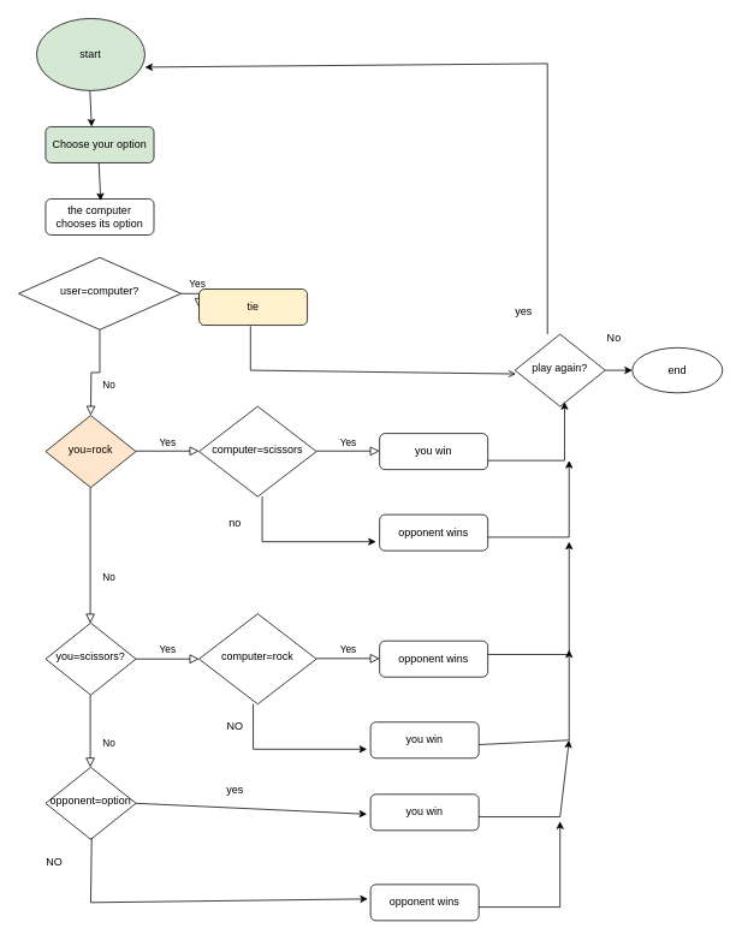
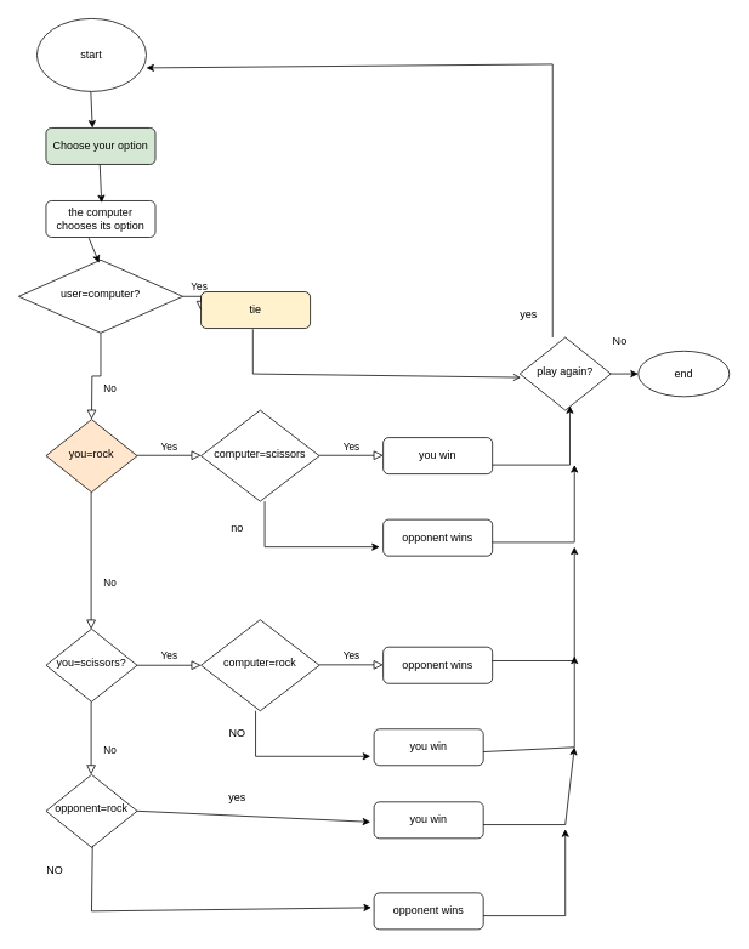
  <mxCell id="0" />
  <mxCell id="1" parent="0" />
  <mxCell id="2" value="No" style="rounded=0;html=1;jettySize=auto;orthogonalLoop=1;fontSize=11;endArrow=block;endFill=0;endSize=8;strokeWidth=1;shadow=0;labelBackgroundColor=none;edgeStyle=orthogonalEdgeStyle;" parent="1" source="4" edge="1"><mxGeometry x="0.333" y="20" relative="1" as="geometry"><mxPoint as="offset" /><mxPoint x="100" y="460" as="targetPoint" /></mxGeometry></mxCell>
  <mxCell id="3" value="Yes" style="edgeStyle=orthogonalEdgeStyle;rounded=0;html=1;jettySize=auto;orthogonalLoop=1;fontSize=11;endArrow=block;endFill=0;endSize=8;strokeWidth=1;shadow=0;labelBackgroundColor=none;" parent="1" source="4" edge="1"><mxGeometry y="10" relative="1" as="geometry"><mxPoint as="offset" /><mxPoint x="220" y="340" as="targetPoint" /></mxGeometry></mxCell>
  <mxCell id="4" value="user=computer?" style="rhombus;whiteSpace=wrap;html=1;shadow=0;fontFamily=Helvetica;fontSize=12;align=center;strokeWidth=1;spacing=6;spacingTop=-4;" parent="1" vertex="1"><mxGeometry x="20" y="285" width="180" height="80" as="geometry" /></mxCell>
  <mxCell id="5" value="Choose your option" style="rounded=1;whiteSpace=wrap;html=1;fontSize=12;glass=0;strokeWidth=1;shadow=0;fillColor=#d5e8d4;" vertex="1" parent="1"><mxGeometry x="50" y="140" width="120" height="40" as="geometry" /></mxCell>
  <mxCell id="6" value="the computer chooses its option" style="rounded=1;whiteSpace=wrap;html=1;fontSize=12;glass=0;strokeWidth=1;shadow=0;" vertex="1" parent="1"><mxGeometry x="50" y="220" width="120" height="40" as="geometry" /></mxCell>
  <mxCell id="7" value="you=rock" style="rhombus;whiteSpace=wrap;html=1;shadow=0;fontFamily=Helvetica;fontSize=12;align=center;strokeWidth=1;spacing=6;spacingTop=-4;fillColor=#ffe6cc;" vertex="1" parent="1"><mxGeometry x="50" y="460" width="100" height="80" as="geometry" /></mxCell>
  <mxCell id="8" value="Yes" style="edgeStyle=orthogonalEdgeStyle;rounded=0;html=1;jettySize=auto;orthogonalLoop=1;fontSize=11;endArrow=block;endFill=0;endSize=8;strokeWidth=1;shadow=0;labelBackgroundColor=none;" edge="1" parent="1"><mxGeometry y="10" relative="1" as="geometry"><mxPoint as="offset" /><mxPoint x="150" y="499.5" as="sourcePoint" /><mxPoint x="220" y="499.5" as="targetPoint" /></mxGeometry></mxCell>
  <mxCell id="9" value="No" style="rounded=0;html=1;jettySize=auto;orthogonalLoop=1;fontSize=11;endArrow=block;endFill=0;endSize=8;strokeWidth=1;shadow=0;labelBackgroundColor=none;edgeStyle=orthogonalEdgeStyle;" edge="1" parent="1" target="14"><mxGeometry x="0.333" y="20" relative="1" as="geometry"><mxPoint as="offset" /><mxPoint x="99.5" y="540" as="sourcePoint" /><mxPoint x="99.5" y="620" as="targetPoint" /></mxGeometry></mxCell>
  <mxCell id="10" value="computer=scissors" style="rhombus;whiteSpace=wrap;html=1;shadow=0;fontFamily=Helvetica;fontSize=12;align=center;strokeWidth=1;spacing=6;spacingTop=-4;" vertex="1" parent="1"><mxGeometry x="220" y="450" width="130" height="100" as="geometry" /></mxCell>
  <mxCell id="11" value="Yes" style="edgeStyle=orthogonalEdgeStyle;rounded=0;html=1;jettySize=auto;orthogonalLoop=1;fontSize=11;endArrow=block;endFill=0;endSize=8;strokeWidth=1;shadow=0;labelBackgroundColor=none;" edge="1" parent="1"><mxGeometry y="10" relative="1" as="geometry"><mxPoint as="offset" /><mxPoint x="350" y="499.5" as="sourcePoint" /><mxPoint x="420" y="499.5" as="targetPoint" /></mxGeometry></mxCell>
  <mxCell id="12" value="opponent wins" style="rounded=1;whiteSpace=wrap;html=1;fontSize=12;glass=0;strokeWidth=1;shadow=0;" vertex="1" parent="1"><mxGeometry x="420" y="570" width="120" height="40" as="geometry" /></mxCell>
  <mxCell id="13" value="you win" style="rounded=1;whiteSpace=wrap;html=1;fontSize=12;glass=0;strokeWidth=1;shadow=0;" vertex="1" parent="1"><mxGeometry x="420" y="480" width="120" height="40" as="geometry" /></mxCell>
  <mxCell id="14" value="you=scissors?" style="rhombus;whiteSpace=wrap;html=1;shadow=0;fontFamily=Helvetica;fontSize=12;align=center;strokeWidth=1;spacing=6;spacingTop=-4;" vertex="1" parent="1"><mxGeometry x="50" y="690" width="100" height="80" as="geometry" /></mxCell>
  <mxCell id="15" value="Yes" style="edgeStyle=orthogonalEdgeStyle;rounded=0;html=1;jettySize=auto;orthogonalLoop=1;fontSize=11;endArrow=block;endFill=0;endSize=8;strokeWidth=1;shadow=0;labelBackgroundColor=none;" edge="1" parent="1"><mxGeometry y="10" relative="1" as="geometry"><mxPoint as="offset" /><mxPoint x="150" y="730" as="sourcePoint" /><mxPoint x="220" y="730" as="targetPoint" /></mxGeometry></mxCell>
  <mxCell id="16" value="No" style="rounded=0;html=1;jettySize=auto;orthogonalLoop=1;fontSize=11;endArrow=block;endFill=0;endSize=8;strokeWidth=1;shadow=0;labelBackgroundColor=none;edgeStyle=orthogonalEdgeStyle;" edge="1" parent="1"><mxGeometry x="0.333" y="20" relative="1" as="geometry"><mxPoint as="offset" /><mxPoint x="99.5" y="770" as="sourcePoint" /><mxPoint x="99.5" y="850" as="targetPoint" /></mxGeometry></mxCell>
  <mxCell id="17" value="computer=rock" style="rhombus;whiteSpace=wrap;html=1;shadow=0;fontFamily=Helvetica;fontSize=12;align=center;strokeWidth=1;spacing=6;spacingTop=-4;" vertex="1" parent="1"><mxGeometry x="220" y="680" width="130" height="100" as="geometry" /></mxCell>
- <mxCell id="18" value="opponent=option" style="rhombus;whiteSpace=wrap;html=1;shadow=0;fontFamily=Helvetica;fontSize=12;align=center;strokeWidth=1;spacing=6;spacingTop=-4;" vertex="1" parent="1"><mxGeometry x="50" y="850" width="100" height="80" as="geometry" /></mxCell>
+ <mxCell id="18" value="opponent=rock" style="rhombus;whiteSpace=wrap;html=1;shadow=0;fontFamily=Helvetica;fontSize=12;align=center;strokeWidth=1;spacing=6;spacingTop=-4;" vertex="1" parent="1"><mxGeometry x="50" y="850" width="100" height="80" as="geometry" /></mxCell>
  <mxCell id="19" value="" style="endArrow=classic;html=1;rounded=0;exitX=0.51;exitY=0.975;exitDx=0;exitDy=0;exitPerimeter=0;entryX=-0.025;entryY=0.4;entryDx=0;entryDy=0;entryPerimeter=0;" edge="1" parent="1" source="18" target="36"><mxGeometry width="50" height="50" relative="1" as="geometry"><mxPoint x="110" y="970" as="sourcePoint" /><mxPoint x="100" y="1000" as="targetPoint" /><Array as="points"><mxPoint x="100" y="1000" /></Array></mxGeometry></mxCell>
  <mxCell id="20" value="NO" style="text;html=1;strokeColor=none;fillColor=none;align=center;verticalAlign=middle;whiteSpace=wrap;rounded=0;" vertex="1" parent="1"><mxGeometry x="30" y="940" width="60" height="30" as="geometry" /></mxCell>
+ <mxCell id="21" value="" style="endArrow=classic;html=1;rounded=0;exitX=0.392;exitY=1.025;exitDx=0;exitDy=0;exitPerimeter=0;entryX=0.49;entryY=0.038;entryDx=0;entryDy=0;entryPerimeter=0;" edge="1" parent="1" source="6" target="4"><mxGeometry width="50" height="50" relative="1" as="geometry"><mxPoint x="190" y="300" as="sourcePoint" /><mxPoint x="240" y="250" as="targetPoint" /></mxGeometry></mxCell>
  <mxCell id="22" value="" style="endArrow=classic;html=1;rounded=0;exitX=0.392;exitY=1.025;exitDx=0;exitDy=0;exitPerimeter=0;entryX=0.49;entryY=0.038;entryDx=0;entryDy=0;entryPerimeter=0;" edge="1" parent="1"><mxGeometry width="50" height="50" relative="1" as="geometry"><mxPoint x="99.02" y="97.96" as="sourcePoint" /><mxPoint x="100.98" y="140" as="targetPoint" /></mxGeometry></mxCell>
  <mxCell id="23" value="" style="endArrow=classic;html=1;rounded=0;exitX=0.392;exitY=1.025;exitDx=0;exitDy=0;exitPerimeter=0;entryX=0.49;entryY=0.038;entryDx=0;entryDy=0;entryPerimeter=0;" edge="1" parent="1"><mxGeometry width="50" height="50" relative="1" as="geometry"><mxPoint x="109.02" y="180" as="sourcePoint" /><mxPoint x="110.98" y="222.04" as="targetPoint" /></mxGeometry></mxCell>
  <mxCell id="24" value="tie" style="rounded=1;whiteSpace=wrap;html=1;fontSize=12;glass=0;strokeWidth=1;shadow=0;fillColor=#fff2cc;" vertex="1" parent="1"><mxGeometry x="220" y="320" width="120" height="40" as="geometry" /></mxCell>
  <mxCell id="25" value="play again?" style="rhombus;whiteSpace=wrap;html=1;shadow=0;fontFamily=Helvetica;fontSize=12;align=center;strokeWidth=1;spacing=6;spacingTop=-4;" vertex="1" parent="1"><mxGeometry x="570" y="370" width="100" height="80" as="geometry" /></mxCell>
  <mxCell id="26" value="" style="endArrow=open;html=1;rounded=0;entryX=0.01;entryY=0.55;entryDx=0;entryDy=0;entryPerimeter=0;exitX=0.475;exitY=1.025;exitDx=0;exitDy=0;exitPerimeter=0;" edge="1" parent="1" source="24" target="25"><mxGeometry width="50" height="50" relative="1" as="geometry"><mxPoint x="340" y="340" as="sourcePoint" /><mxPoint x="390" y="290" as="targetPoint" /><Array as="points"><mxPoint x="277" y="410" /></Array></mxGeometry></mxCell>
  <mxCell id="27" value="" style="endArrow=classic;html=1;rounded=0;entryX=0.55;entryY=0.938;entryDx=0;entryDy=0;entryPerimeter=0;exitX=1;exitY=0.75;exitDx=0;exitDy=0;exitPerimeter=0;" edge="1" parent="1" source="13" target="25"><mxGeometry width="50" height="50" relative="1" as="geometry"><mxPoint x="470" y="480" as="sourcePoint" /><mxPoint x="520" y="430" as="targetPoint" /><Array as="points"><mxPoint x="625" y="510" /></Array></mxGeometry></mxCell>
  <mxCell id="28" value="" style="endArrow=classic;html=1;rounded=0;entryX=-0.033;entryY=0.75;entryDx=0;entryDy=0;entryPerimeter=0;" edge="1" parent="1" target="12"><mxGeometry width="50" height="50" relative="1" as="geometry"><mxPoint x="290" y="550" as="sourcePoint" /><mxPoint x="340" y="500" as="targetPoint" /><Array as="points"><mxPoint x="290" y="600" /></Array></mxGeometry></mxCell>
  <mxCell id="29" value="no" style="text;html=1;strokeColor=none;fillColor=none;align=center;verticalAlign=middle;whiteSpace=wrap;rounded=0;" vertex="1" parent="1"><mxGeometry x="230" y="565" width="60" height="30" as="geometry" /></mxCell>
  <mxCell id="30" value="Yes" style="edgeStyle=orthogonalEdgeStyle;rounded=0;html=1;jettySize=auto;orthogonalLoop=1;fontSize=11;endArrow=block;endFill=0;endSize=8;strokeWidth=1;shadow=0;labelBackgroundColor=none;" edge="1" parent="1"><mxGeometry y="10" relative="1" as="geometry"><mxPoint as="offset" /><mxPoint x="350" y="729.5" as="sourcePoint" /><mxPoint x="420" y="729.5" as="targetPoint" /></mxGeometry></mxCell>
  <mxCell id="31" value="opponent wins" style="rounded=1;whiteSpace=wrap;html=1;fontSize=12;glass=0;strokeWidth=1;shadow=0;" vertex="1" parent="1"><mxGeometry x="420" y="710" width="120" height="40" as="geometry" /></mxCell>
  <mxCell id="32" value="you win" style="rounded=1;whiteSpace=wrap;html=1;fontSize=12;glass=0;strokeWidth=1;shadow=0;" vertex="1" parent="1"><mxGeometry x="410" y="800" width="120" height="40" as="geometry" /></mxCell>
  <mxCell id="33" value="" style="endArrow=classic;html=1;rounded=0;entryX=-0.033;entryY=0.75;entryDx=0;entryDy=0;entryPerimeter=0;" edge="1" parent="1" target="32"><mxGeometry width="50" height="50" relative="1" as="geometry"><mxPoint x="280" y="780" as="sourcePoint" /><mxPoint x="330" y="730" as="targetPoint" /><Array as="points"><mxPoint x="280" y="830" /></Array></mxGeometry></mxCell>
  <mxCell id="34" value="NO" style="text;html=1;strokeColor=none;fillColor=none;align=center;verticalAlign=middle;whiteSpace=wrap;rounded=0;" vertex="1" parent="1"><mxGeometry x="230" y="790" width="60" height="30" as="geometry" /></mxCell>
  <mxCell id="35" value="you win" style="rounded=1;whiteSpace=wrap;html=1;fontSize=12;glass=0;strokeWidth=1;shadow=0;" vertex="1" parent="1"><mxGeometry x="410" y="880" width="120" height="40" as="geometry" /></mxCell>
  <mxCell id="36" value="opponent wins" style="rounded=1;whiteSpace=wrap;html=1;fontSize=12;glass=0;strokeWidth=1;shadow=0;" vertex="1" parent="1"><mxGeometry x="410" y="980" width="120" height="40" as="geometry" /></mxCell>
  <mxCell id="37" value="" style="endArrow=classic;html=1;rounded=0;entryX=-0.033;entryY=0.55;entryDx=0;entryDy=0;entryPerimeter=0;" edge="1" parent="1" target="35"><mxGeometry width="50" height="50" relative="1" as="geometry"><mxPoint x="150" y="890" as="sourcePoint" /><mxPoint x="200" y="840" as="targetPoint" /></mxGeometry></mxCell>
  <mxCell id="38" value="yes" style="text;html=1;strokeColor=none;fillColor=none;align=center;verticalAlign=middle;whiteSpace=wrap;rounded=0;" vertex="1" parent="1"><mxGeometry x="230" y="860" width="60" height="30" as="geometry" /></mxCell>
  <mxCell id="39" value="" style="endArrow=classic;html=1;rounded=0;" edge="1" parent="1"><mxGeometry width="50" height="50" relative="1" as="geometry"><mxPoint x="540" y="725" as="sourcePoint" /><mxPoint x="630" y="600" as="targetPoint" /><Array as="points"><mxPoint x="630" y="725" /></Array></mxGeometry></mxCell>
  <mxCell id="40" value="" style="endArrow=classic;html=1;rounded=0;" edge="1" parent="1"><mxGeometry width="50" height="50" relative="1" as="geometry"><mxPoint x="540" y="595" as="sourcePoint" /><mxPoint x="630" y="510" as="targetPoint" /><Array as="points"><mxPoint x="630" y="595" /></Array></mxGeometry></mxCell>
  <mxCell id="41" value="" style="endArrow=classic;html=1;rounded=0;" edge="1" parent="1"><mxGeometry width="50" height="50" relative="1" as="geometry"><mxPoint x="530" y="825" as="sourcePoint" /><mxPoint x="630" y="720" as="targetPoint" /><Array as="points"><mxPoint x="630" y="820" /></Array></mxGeometry></mxCell>
  <mxCell id="42" value="" style="endArrow=classic;html=1;rounded=0;" edge="1" parent="1"><mxGeometry width="50" height="50" relative="1" as="geometry"><mxPoint x="530" y="905" as="sourcePoint" /><mxPoint x="630" y="820" as="targetPoint" /><Array as="points"><mxPoint x="620" y="905" /></Array></mxGeometry></mxCell>
  <mxCell id="43" value="" style="endArrow=classic;html=1;rounded=0;" edge="1" parent="1"><mxGeometry width="50" height="50" relative="1" as="geometry"><mxPoint x="530" y="1005" as="sourcePoint" /><mxPoint x="620" y="910" as="targetPoint" /><Array as="points"><mxPoint x="620" y="1005" /></Array></mxGeometry></mxCell>
  <mxCell id="44" value="" style="endArrow=classic;html=1;rounded=0;entryX=1.033;entryY=0.35;entryDx=0;entryDy=0;entryPerimeter=0;" edge="1" parent="1"><mxGeometry width="50" height="50" relative="1" as="geometry"><mxPoint x="606.04" y="370" as="sourcePoint" /><mxPoint x="160" y="74" as="targetPoint" /><Array as="points"><mxPoint x="606.04" y="70" /></Array></mxGeometry></mxCell>
  <mxCell id="45" value="yes" style="text;html=1;strokeColor=none;fillColor=none;align=center;verticalAlign=middle;whiteSpace=wrap;rounded=0;" vertex="1" parent="1"><mxGeometry x="550" y="330" width="60" height="30" as="geometry" /></mxCell>
- <mxCell id="46" value="start" style="ellipse;whiteSpace=wrap;html=1;fillColor=#d5e8d4;" vertex="1" parent="1"><mxGeometry x="40" y="20" width="120" height="80" as="geometry" /></mxCell>
+ <mxCell id="46" value="start" style="ellipse;whiteSpace=wrap;html=1;" vertex="1" parent="1"><mxGeometry x="40" y="20" width="120" height="80" as="geometry" /></mxCell>
  <mxCell id="47" value="" style="endArrow=classic;html=1;rounded=0;" edge="1" parent="1" target="48"><mxGeometry width="50" height="50" relative="1" as="geometry"><mxPoint x="670" y="410" as="sourcePoint" /><mxPoint x="740" y="410" as="targetPoint" /></mxGeometry></mxCell>
  <mxCell id="48" value="end" style="ellipse;whiteSpace=wrap;html=1;" vertex="1" parent="1"><mxGeometry x="700" y="385" width="100" height="50" as="geometry" /></mxCell>
  <mxCell id="49" value="No" style="text;html=1;strokeColor=none;fillColor=none;align=center;verticalAlign=middle;whiteSpace=wrap;rounded=0;" vertex="1" parent="1"><mxGeometry x="650" y="360" width="60" height="30" as="geometry" /></mxCell>
